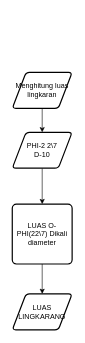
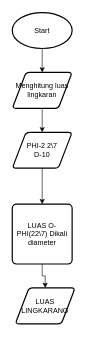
  <mxCell id="0" />
  <mxCell id="1" parent="0" />
+ <mxCell id="2" style="edgeStyle=orthogonalEdgeStyle;rounded=0;orthogonalLoop=1;jettySize=auto;html=1;exitX=0.5;exitY=1;exitDx=0;exitDy=0;exitPerimeter=0;" edge="1" parent="1" source="3" target="5"><mxGeometry relative="1" as="geometry" /></mxCell>
+ <mxCell id="3" value="Start" style="strokeWidth=2;html=1;shape=mxgraph.flowchart.start_1;whiteSpace=wrap;" vertex="1" parent="1"><mxGeometry x="20" y="20" width="100" height="60" as="geometry" /></mxCell>
  <mxCell id="4" style="edgeStyle=orthogonalEdgeStyle;rounded=0;orthogonalLoop=1;jettySize=auto;html=1;exitX=0.5;exitY=1;exitDx=0;exitDy=0;" edge="1" parent="1" source="5" target="7"><mxGeometry relative="1" as="geometry" /></mxCell>
  <mxCell id="5" value="Menghitung luas lingkaran" style="shape=parallelogram;html=1;strokeWidth=2;perimeter=parallelogramPerimeter;whiteSpace=wrap;rounded=1;arcSize=12;size=0.23;" vertex="1" parent="1"><mxGeometry x="20" y="120" width="100" height="60" as="geometry" /></mxCell>
  <mxCell id="6" style="edgeStyle=orthogonalEdgeStyle;rounded=0;orthogonalLoop=1;jettySize=auto;html=1;exitX=0.5;exitY=1;exitDx=0;exitDy=0;entryX=0.5;entryY=0;entryDx=0;entryDy=0;" edge="1" parent="1" source="7" target="9"><mxGeometry relative="1" as="geometry" /></mxCell>
  <mxCell id="7" value="&lt;div&gt;PHI-2 2\7&lt;/div&gt;&lt;div&gt;D-10&lt;br&gt;&lt;/div&gt;" style="shape=parallelogram;html=1;strokeWidth=2;perimeter=parallelogramPerimeter;whiteSpace=wrap;rounded=1;arcSize=12;size=0.23;" vertex="1" parent="1"><mxGeometry x="20" y="220" width="100" height="60" as="geometry" /></mxCell>
  <mxCell id="8" style="edgeStyle=orthogonalEdgeStyle;rounded=0;orthogonalLoop=1;jettySize=auto;html=1;exitX=0.5;exitY=1;exitDx=0;exitDy=0;" edge="1" parent="1" source="9" target="10"><mxGeometry relative="1" as="geometry" /></mxCell>
  <mxCell id="9" value="LUAS O-PHI(22\7) Dikali diameter" style="rounded=1;whiteSpace=wrap;html=1;absoluteArcSize=1;arcSize=14;strokeWidth=2;" vertex="1" parent="1"><mxGeometry x="20" y="340" width="100" height="100" as="geometry" /></mxCell>
- <mxCell id="10" value="LUAS LINGKARANG " style="shape=parallelogram;html=1;strokeWidth=2;perimeter=parallelogramPerimeter;whiteSpace=wrap;rounded=1;arcSize=12;size=0.23;" vertex="1" parent="1"><mxGeometry x="20" y="490" width="100" height="60" as="geometry" /></mxCell>
+ <mxCell id="10" value="LUAS LINGKARANG " style="shape=parallelogram;html=1;strokeWidth=2;perimeter=parallelogramPerimeter;whiteSpace=wrap;rounded=1;arcSize=12;size=0.23;" vertex="1" parent="1"><mxGeometry x="25" y="480" width="100" height="60" as="geometry" /></mxCell>
